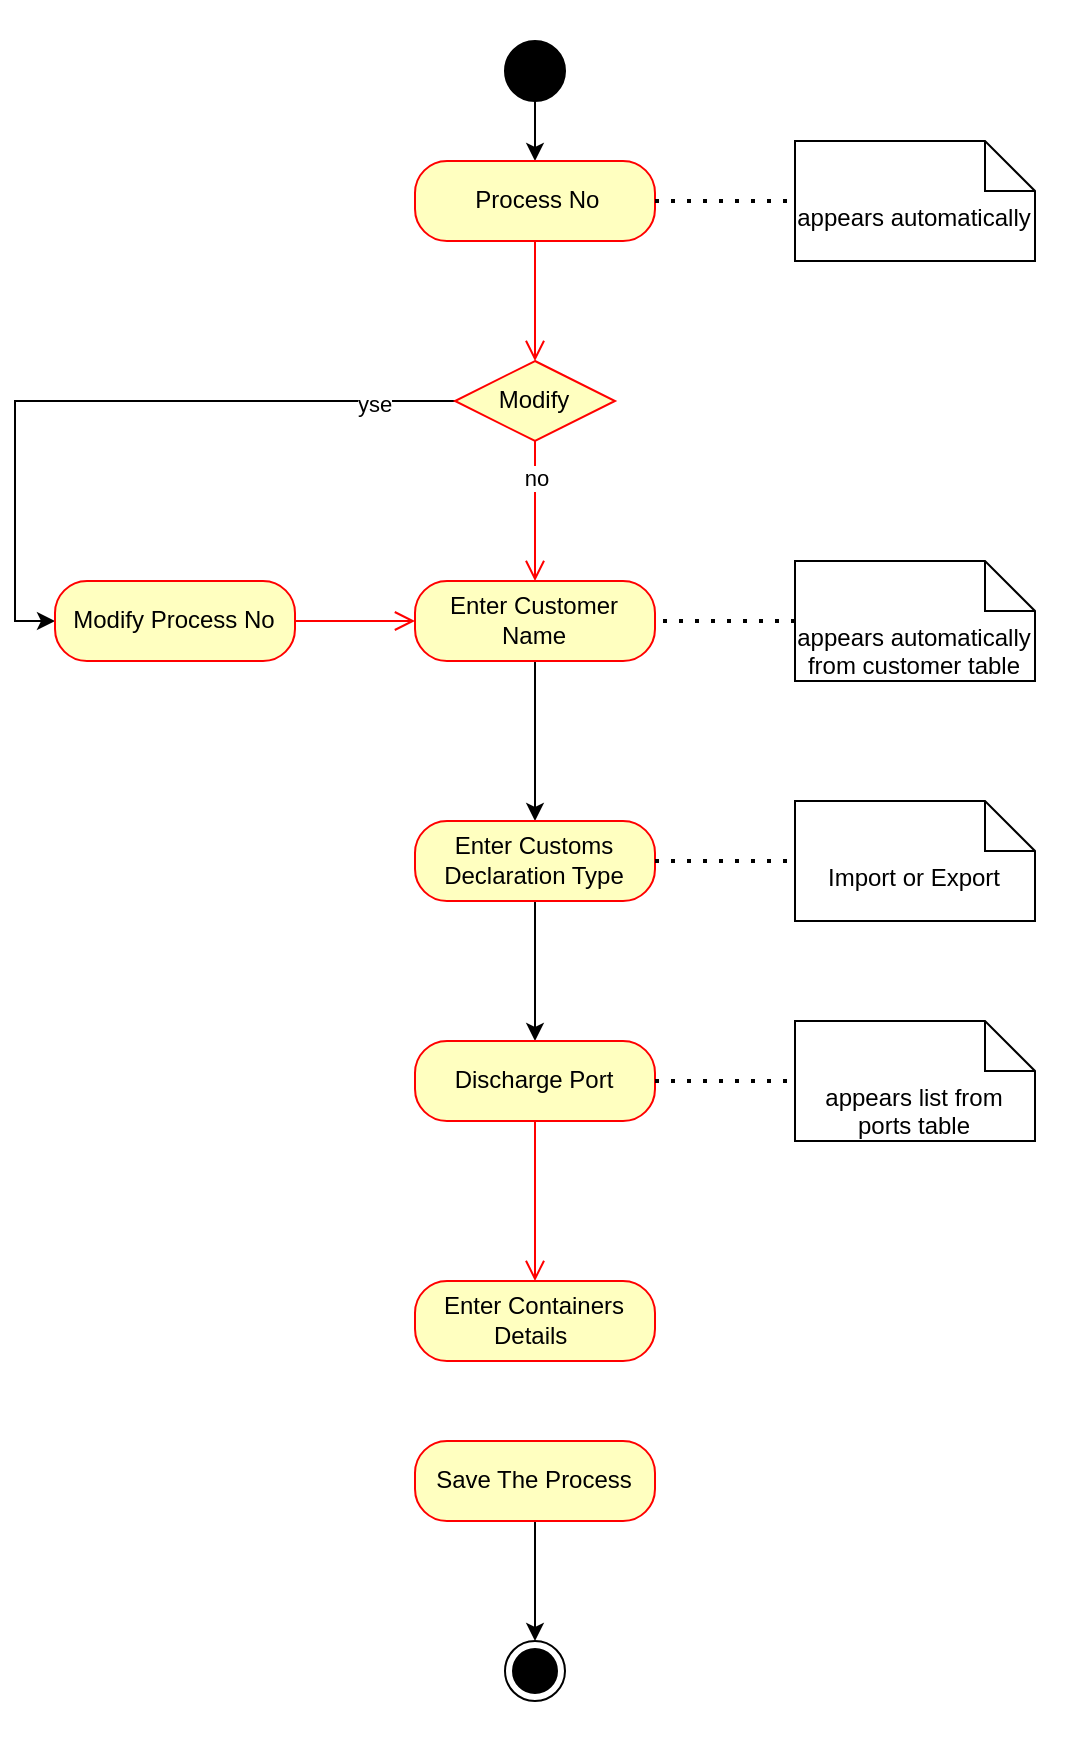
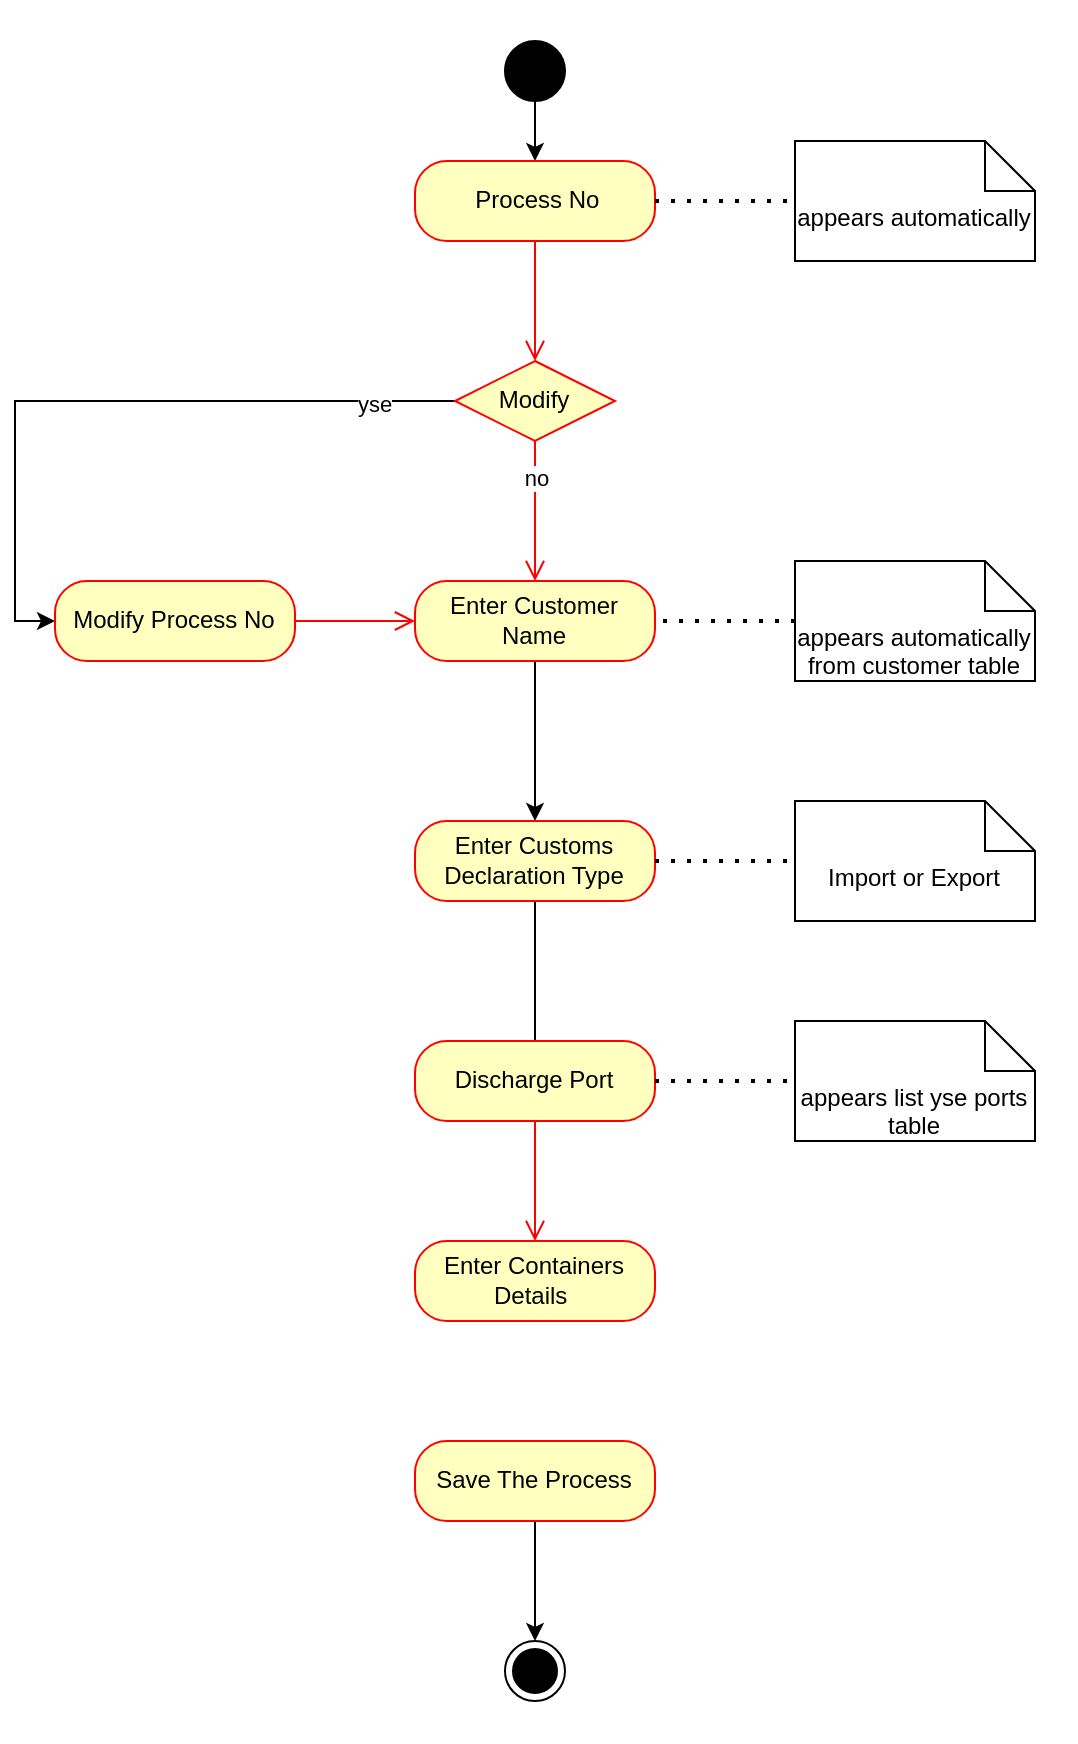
  <mxCell id="0" />
  <mxCell id="1" parent="0" />
  <mxCell id="2" value="" style="edgeStyle=orthogonalEdgeStyle;rounded=0;orthogonalLoop=1;jettySize=auto;html=1;" edge="1" parent="1" source="3" target="4"><mxGeometry relative="1" as="geometry" /></mxCell>
  <mxCell id="3" value="" style="ellipse;fillColor=strokeColor;html=1;" vertex="1" parent="1"><mxGeometry x="245" y="20" width="30" height="30" as="geometry" /></mxCell>
  <mxCell id="4" value="&amp;nbsp;Process No" style="rounded=1;whiteSpace=wrap;html=1;arcSize=40;fontColor=#000000;fillColor=#ffffc0;strokeColor=#ff0000;" vertex="1" parent="1"><mxGeometry x="200" y="80" width="120" height="40" as="geometry" /></mxCell>
  <mxCell id="5" value="" style="edgeStyle=orthogonalEdgeStyle;html=1;verticalAlign=bottom;endArrow=open;endSize=8;strokeColor=#ff0000;rounded=0;entryX=0.5;entryY=0;entryDx=0;entryDy=0;" edge="1" parent="1" source="4" target="12"><mxGeometry relative="1" as="geometry"><mxPoint x="265" y="180" as="targetPoint" /></mxGeometry></mxCell>
  <mxCell id="6" value="" style="edgeStyle=orthogonalEdgeStyle;rounded=0;orthogonalLoop=1;jettySize=auto;html=1;" edge="1" parent="1" source="7" target="20"><mxGeometry relative="1" as="geometry" /></mxCell>
  <mxCell id="7" value="Enter Customer Name" style="rounded=1;whiteSpace=wrap;html=1;arcSize=40;fontColor=#000000;fillColor=#ffffc0;strokeColor=#ff0000;" vertex="1" parent="1"><mxGeometry x="200" y="290" width="120" height="40" as="geometry" /></mxCell>
  <mxCell id="8" value="appears automatically" style="shape=note2;boundedLbl=1;whiteSpace=wrap;html=1;size=25;verticalAlign=top;align=center;" vertex="1" parent="1"><mxGeometry x="390" y="70" width="120" height="60" as="geometry" /></mxCell>
  <mxCell id="9" value="" style="endArrow=none;dashed=1;html=1;dashPattern=1 3;strokeWidth=2;rounded=0;entryX=0;entryY=0.5;entryDx=0;entryDy=0;entryPerimeter=0;exitX=1;exitY=0.5;exitDx=0;exitDy=0;" edge="1" parent="1" source="4" target="8"><mxGeometry width="50" height="50" relative="1" as="geometry"><mxPoint x="340" y="250" as="sourcePoint" /><mxPoint x="390" y="200" as="targetPoint" /></mxGeometry></mxCell>
  <mxCell id="10" value="" style="edgeStyle=orthogonalEdgeStyle;rounded=0;orthogonalLoop=1;jettySize=auto;html=1;entryX=0;entryY=0.5;entryDx=0;entryDy=0;" edge="1" parent="1" source="12" target="15"><mxGeometry relative="1" as="geometry"><mxPoint x="100" y="250" as="targetPoint" /></mxGeometry></mxCell>
  <mxCell id="11" value="yse" style="edgeLabel;html=1;align=center;verticalAlign=middle;resizable=0;points=[];" vertex="1" connectable="0" parent="10"><mxGeometry x="-0.763" y="1" relative="1" as="geometry"><mxPoint as="offset" /></mxGeometry></mxCell>
  <mxCell id="12" value="Modify" style="rhombus;whiteSpace=wrap;html=1;fontColor=#000000;fillColor=#ffffc0;strokeColor=#ff0000;" vertex="1" parent="1"><mxGeometry x="220" y="180" width="80" height="40" as="geometry" /></mxCell>
  <mxCell id="13" value="" style="edgeStyle=orthogonalEdgeStyle;html=1;align=left;verticalAlign=bottom;endArrow=open;endSize=8;strokeColor=#ff0000;rounded=0;entryX=0.5;entryY=0;entryDx=0;entryDy=0;exitX=0.5;exitY=1;exitDx=0;exitDy=0;" edge="1" parent="1" source="12" target="7"><mxGeometry x="-1" relative="1" as="geometry"><mxPoint x="-60" y="220" as="targetPoint" /><mxPoint x="220" y="230" as="sourcePoint" /></mxGeometry></mxCell>
  <mxCell id="14" value="no" style="edgeLabel;html=1;align=center;verticalAlign=middle;resizable=0;points=[];" vertex="1" connectable="0" parent="13"><mxGeometry x="-0.498" relative="1" as="geometry"><mxPoint as="offset" /></mxGeometry></mxCell>
  <mxCell id="15" value="Modify Process&amp;nbsp;No" style="rounded=1;whiteSpace=wrap;html=1;arcSize=40;fontColor=#000000;fillColor=#ffffc0;strokeColor=#ff0000;" vertex="1" parent="1"><mxGeometry x="20" y="290" width="120" height="40" as="geometry" /></mxCell>
  <mxCell id="16" value="" style="edgeStyle=orthogonalEdgeStyle;html=1;verticalAlign=bottom;endArrow=open;endSize=8;strokeColor=#ff0000;rounded=0;entryX=0;entryY=0.5;entryDx=0;entryDy=0;" edge="1" parent="1" source="15" target="7"><mxGeometry relative="1" as="geometry"><mxPoint x="0" y="370" as="targetPoint" /></mxGeometry></mxCell>
  <mxCell id="17" value="appears automatically&lt;br&gt;from customer table" style="shape=note2;boundedLbl=1;whiteSpace=wrap;html=1;size=25;verticalAlign=top;align=center;" vertex="1" parent="1"><mxGeometry x="390" y="280" width="120" height="60" as="geometry" /></mxCell>
  <mxCell id="18" value="" style="endArrow=none;dashed=1;html=1;dashPattern=1 3;strokeWidth=2;rounded=0;entryX=1;entryY=0.5;entryDx=0;entryDy=0;exitX=0;exitY=0.5;exitDx=0;exitDy=0;exitPerimeter=0;" edge="1" parent="1" source="17" target="7"><mxGeometry width="50" height="50" relative="1" as="geometry"><mxPoint x="240" y="340" as="sourcePoint" /><mxPoint x="290" y="290" as="targetPoint" /></mxGeometry></mxCell>
- <mxCell id="19" value="" style="edgeStyle=orthogonalEdgeStyle;rounded=0;orthogonalLoop=1;jettySize=auto;html=1;" edge="1" parent="1" source="20" target="23"><mxGeometry relative="1" as="geometry" /></mxCell>
+ <mxCell id="19" value="" style="edgeStyle=orthogonalEdgeStyle;rounded=0;orthogonalLoop=1;jettySize=auto;html=1;endArrow=none;" edge="1" parent="1" source="20" target="23"><mxGeometry relative="1" as="geometry" /></mxCell>
  <mxCell id="20" value="Enter Customs Declaration Type" style="rounded=1;whiteSpace=wrap;html=1;arcSize=40;fontColor=#000000;fillColor=#ffffc0;strokeColor=#ff0000;" vertex="1" parent="1"><mxGeometry x="200" y="410" width="120" height="40" as="geometry" /></mxCell>
  <mxCell id="21" value="Import or&amp;nbsp;Export" style="shape=note2;boundedLbl=1;whiteSpace=wrap;html=1;size=25;verticalAlign=top;align=center;" vertex="1" parent="1"><mxGeometry x="390" y="400" width="120" height="60" as="geometry" /></mxCell>
  <mxCell id="22" value="" style="endArrow=none;dashed=1;html=1;dashPattern=1 3;strokeWidth=2;rounded=0;exitX=1;exitY=0.5;exitDx=0;exitDy=0;entryX=0;entryY=0.5;entryDx=0;entryDy=0;entryPerimeter=0;" edge="1" parent="1" source="20" target="21"><mxGeometry width="50" height="50" relative="1" as="geometry"><mxPoint x="240" y="520" as="sourcePoint" /><mxPoint x="290" y="470" as="targetPoint" /></mxGeometry></mxCell>
  <mxCell id="23" value="Discharge Port" style="rounded=1;whiteSpace=wrap;html=1;arcSize=40;fontColor=#000000;fillColor=#ffffc0;strokeColor=#ff0000;" vertex="1" parent="1"><mxGeometry x="200" y="520" width="120" height="40" as="geometry" /></mxCell>
  <mxCell id="24" value="" style="edgeStyle=orthogonalEdgeStyle;html=1;verticalAlign=bottom;endArrow=open;endSize=8;strokeColor=#ff0000;rounded=0;entryX=0.5;entryY=0;entryDx=0;entryDy=0;" edge="1" source="23" parent="1" target="27"><mxGeometry relative="1" as="geometry"><mxPoint x="260" y="610" as="targetPoint" /></mxGeometry></mxCell>
- <mxCell id="25" value="appears list from ports table" style="shape=note2;boundedLbl=1;whiteSpace=wrap;html=1;size=25;verticalAlign=top;align=center;" vertex="1" parent="1"><mxGeometry x="390" y="510" width="120" height="60" as="geometry" /></mxCell>
+ <mxCell id="25" value="appears list yse ports table" style="shape=note2;boundedLbl=1;whiteSpace=wrap;html=1;size=25;verticalAlign=top;align=center;" vertex="1" parent="1"><mxGeometry x="390" y="510" width="120" height="60" as="geometry" /></mxCell>
  <mxCell id="26" value="" style="endArrow=none;dashed=1;html=1;dashPattern=1 3;strokeWidth=2;rounded=0;entryX=0;entryY=0.5;entryDx=0;entryDy=0;entryPerimeter=0;exitX=1;exitY=0.5;exitDx=0;exitDy=0;" edge="1" parent="1" source="23" target="25"><mxGeometry width="50" height="50" relative="1" as="geometry"><mxPoint x="240" y="610" as="sourcePoint" /><mxPoint x="290" y="560" as="targetPoint" /></mxGeometry></mxCell>
- <mxCell id="27" value="Enter&amp;nbsp;Containers Details&amp;nbsp;" style="rounded=1;whiteSpace=wrap;html=1;arcSize=40;fontColor=#000000;fillColor=#ffffc0;strokeColor=#ff0000;" vertex="1" parent="1"><mxGeometry x="200" y="640" width="120" height="40" as="geometry" /></mxCell>
+ <mxCell id="27" value="Enter&amp;nbsp;Containers Details&amp;nbsp;" style="rounded=1;whiteSpace=wrap;html=1;arcSize=40;fontColor=#000000;fillColor=#ffffc0;strokeColor=#ff0000;" vertex="1" parent="1"><mxGeometry x="200" y="620" width="120" height="40" as="geometry" /></mxCell>
  <mxCell id="28" value="" style="edgeStyle=orthogonalEdgeStyle;rounded=0;orthogonalLoop=1;jettySize=auto;html=1;entryX=0.5;entryY=0;entryDx=0;entryDy=0;" edge="1" parent="1" source="29" target="30"><mxGeometry relative="1" as="geometry"><mxPoint x="260" y="820" as="targetPoint" /></mxGeometry></mxCell>
  <mxCell id="29" value="Save The Process" style="rounded=1;whiteSpace=wrap;html=1;arcSize=40;fontColor=#000000;fillColor=#ffffc0;strokeColor=#ff0000;" vertex="1" parent="1"><mxGeometry x="200" y="720" width="120" height="40" as="geometry" /></mxCell>
  <mxCell id="30" value="" style="ellipse;html=1;shape=endState;fillColor=strokeColor;" vertex="1" parent="1"><mxGeometry x="245" y="820" width="30" height="30" as="geometry" /></mxCell>
